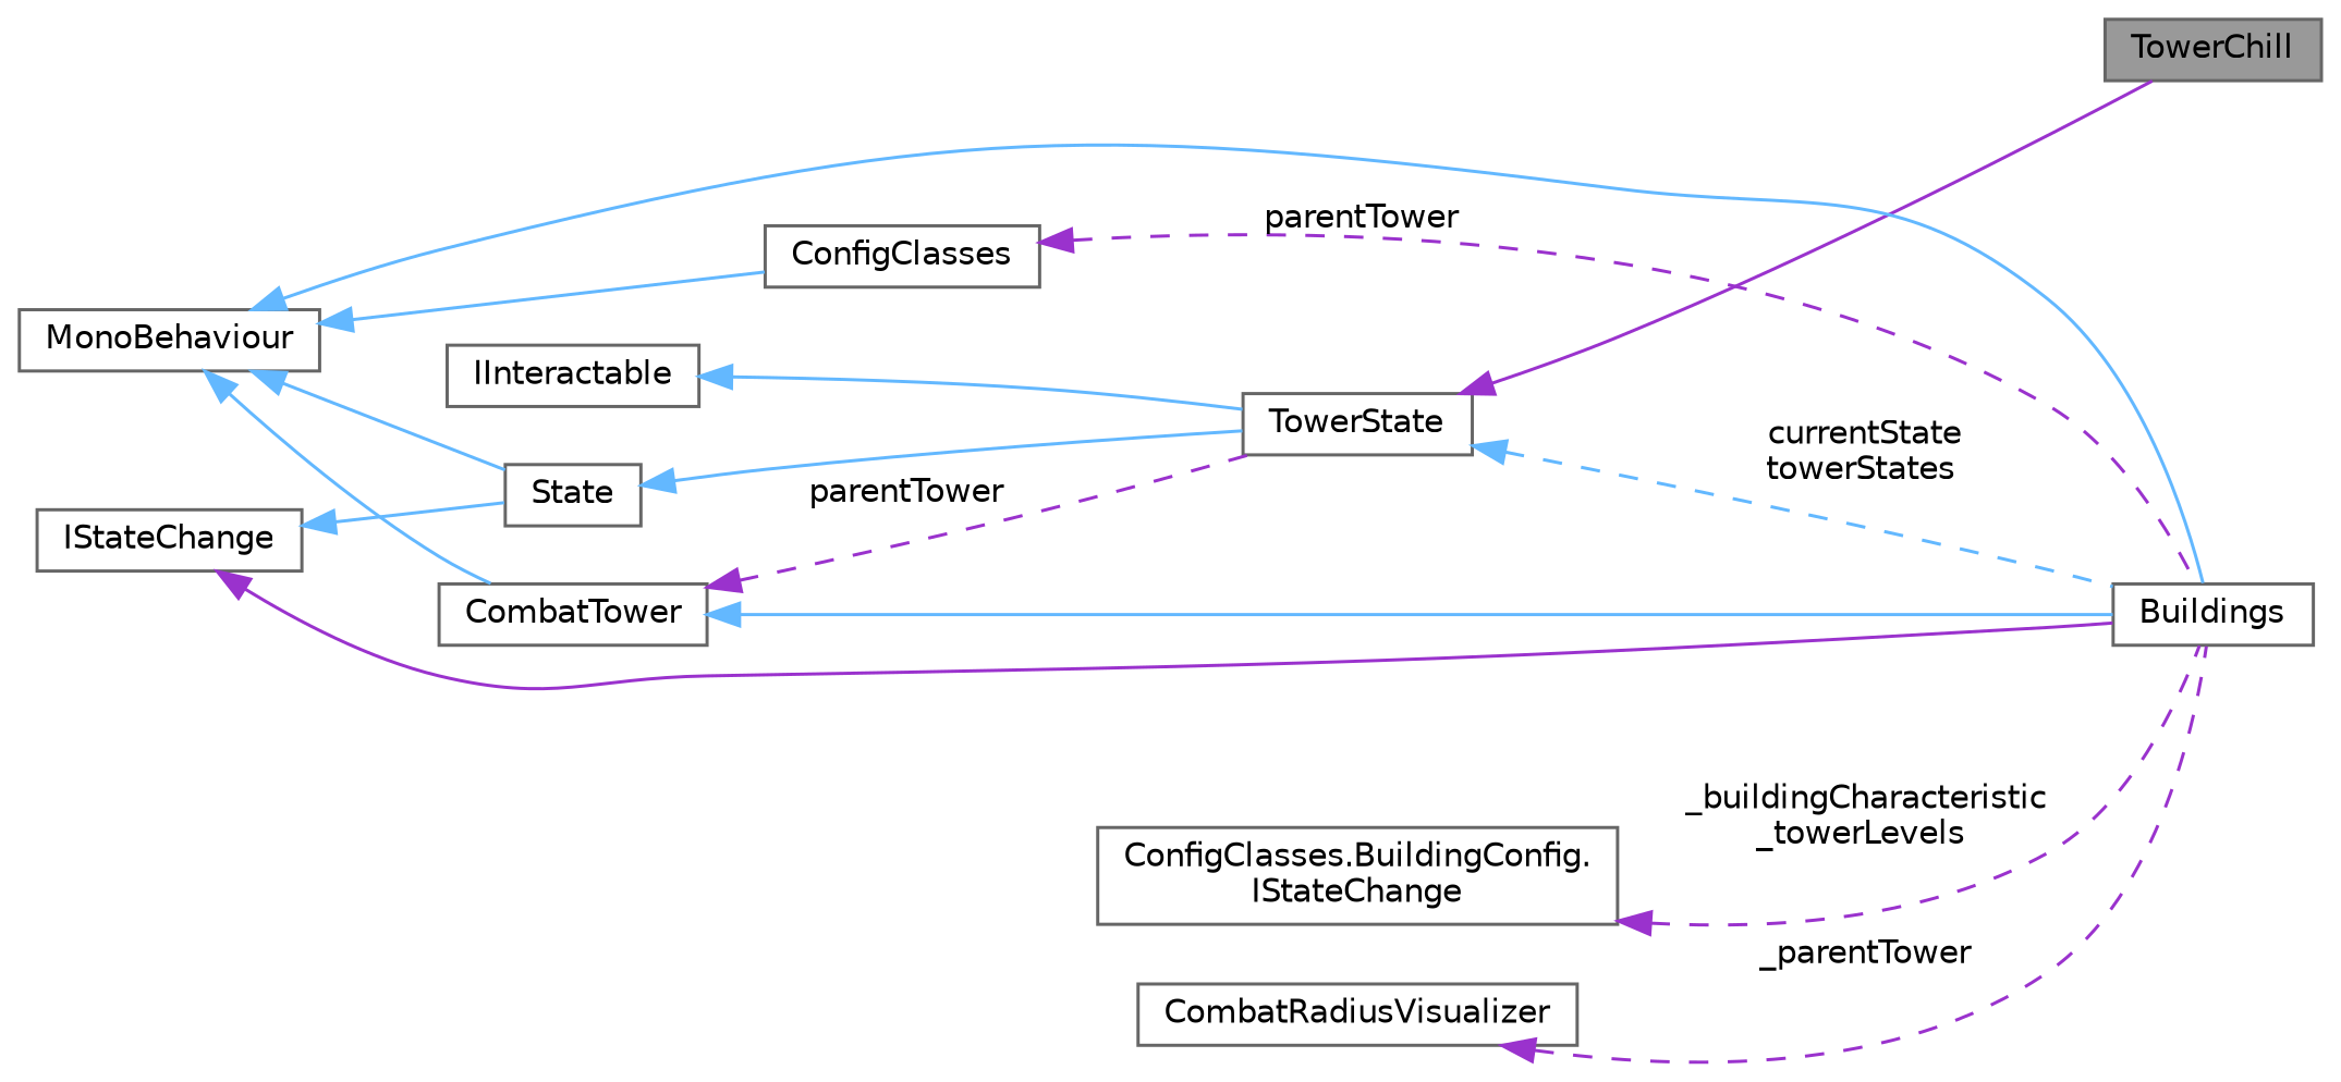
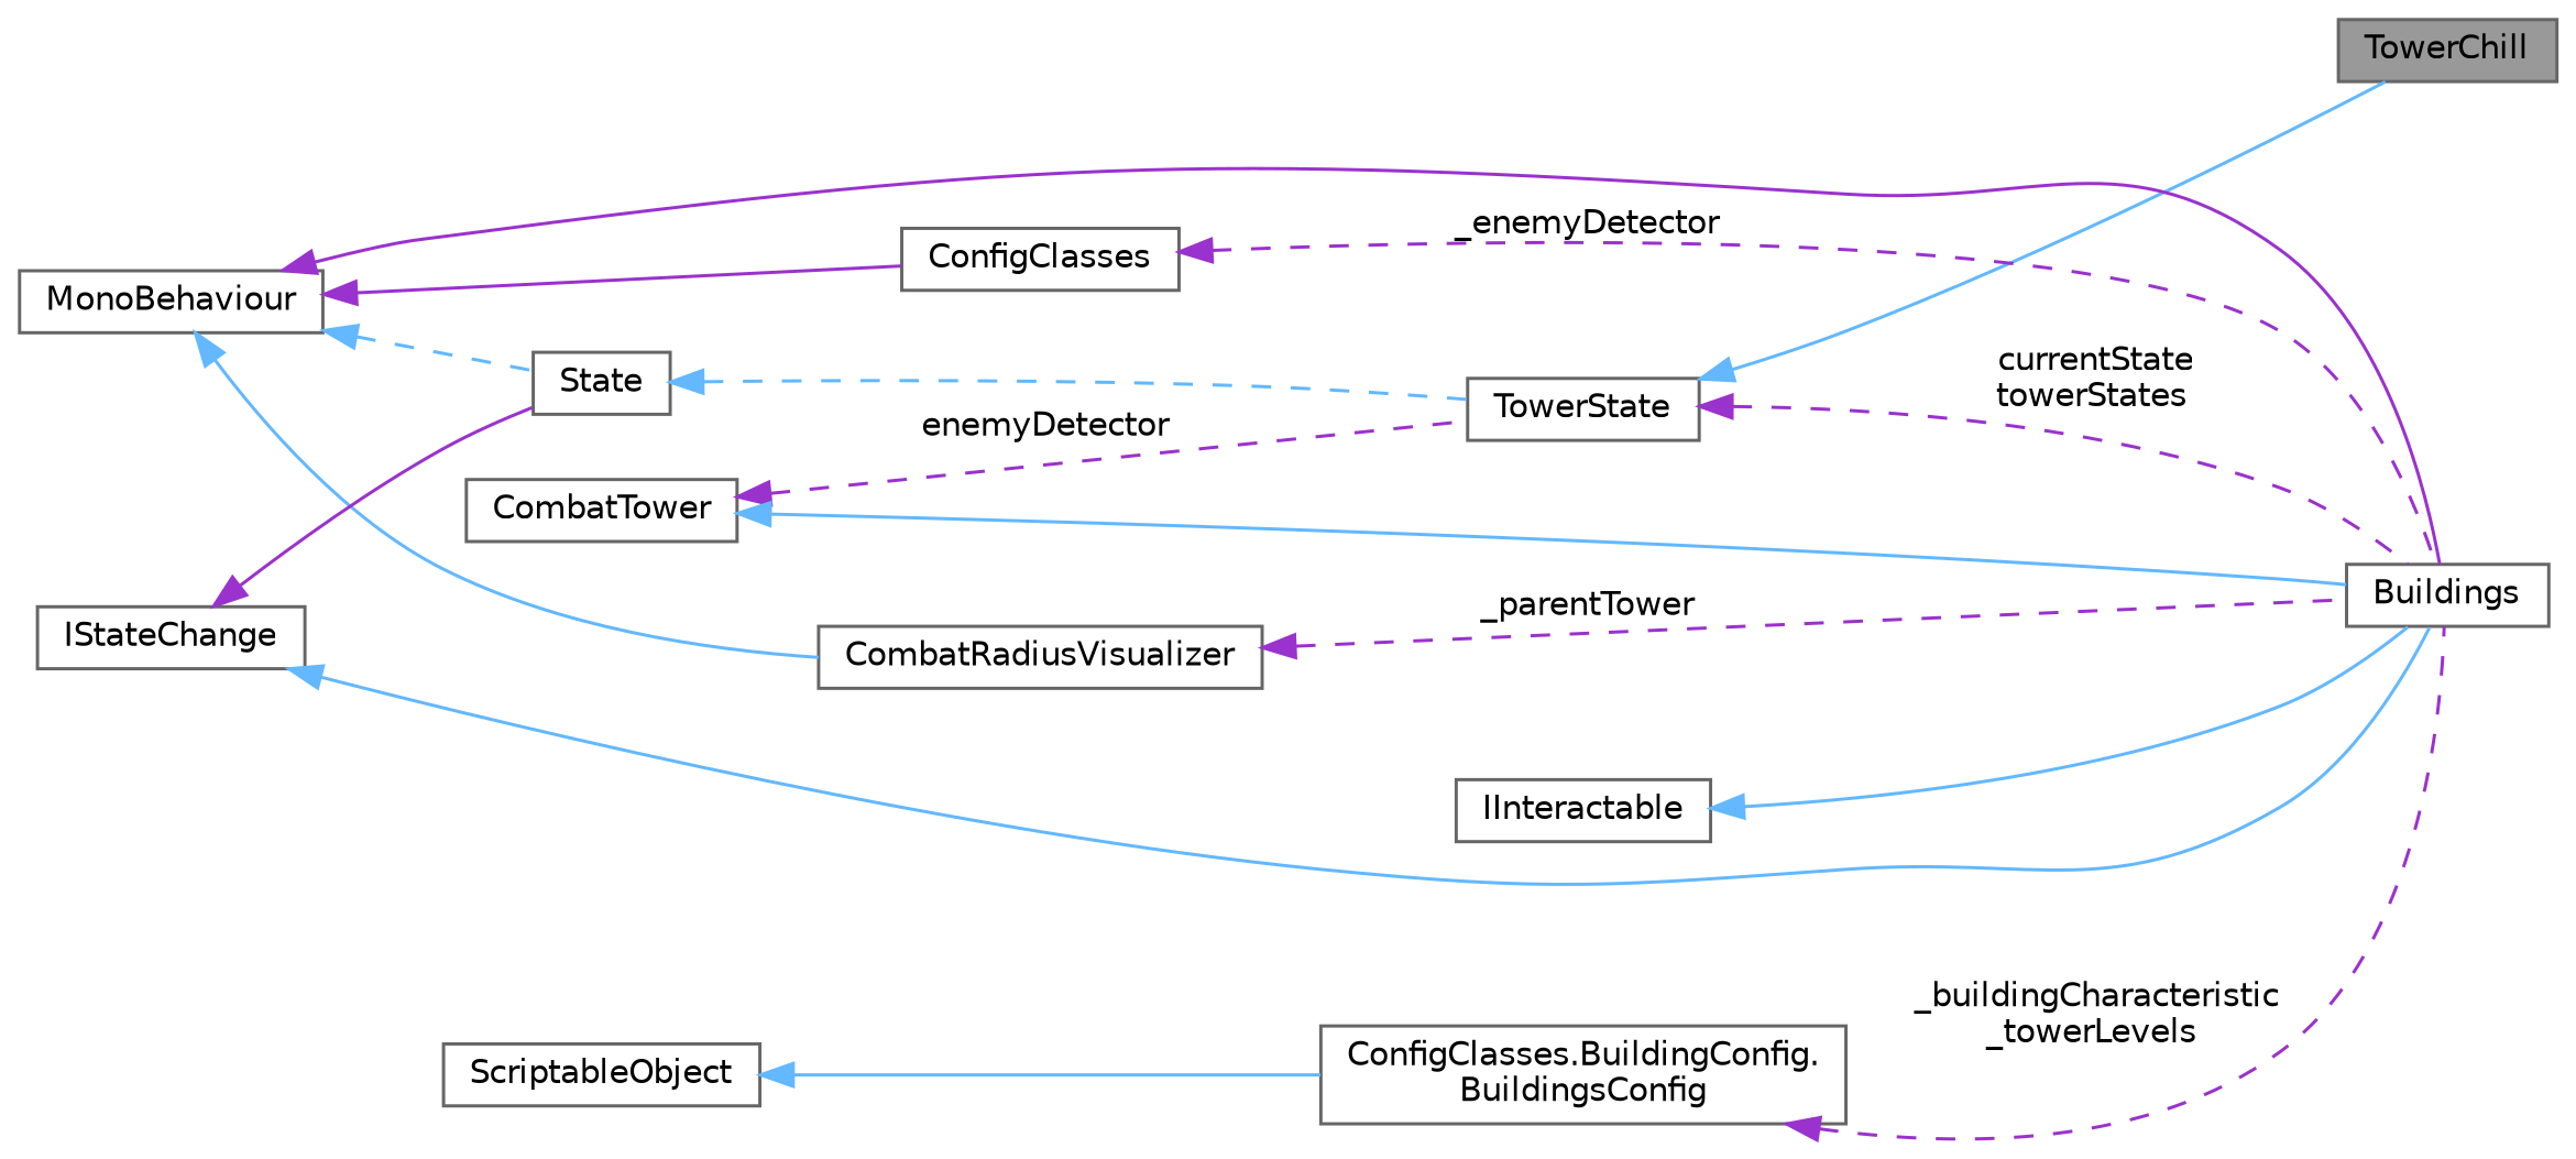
  digraph {
    rankdir=LR
    node [color=gray40 fillcolor=white fontname=Helvetica fontsize=10 shape=box style=filled]
    edge [color=steelblue1 dir=back fontname=Helvetica fontsize=10 labelfontname=Helvetica labelfontsize=10 style=solid]
    n1 [fillcolor=grey60 fontcolor=black height=0.2 label=TowerChill width=0.4]
    n2 [height=0.2 label=TowerState width=0.4]
    n3 [height=0.2 label=Buildings width=0.4]
    n4 [height=0.2 label=State width=0.4]
    n5 [height=0.2 label=MonoBehaviour width=0.4]
    n6 [height=0.2 label=ConfigClasses width=0.4]
    n7 [height=0.2 label=CombatRadiusVisualizer width=0.4]
    n8 [height=0.2 label=IStateChange width=0.4]
    n9 [height=0.2 label=CombatTower width=0.4]
    n10 [height=0.2 label=IInteractable width=0.4]
-   n11 [height=0.2 label="ConfigClasses.BuildingConfig.\lIStateChange" width=0.4]
-   n2 -> n1 [color=darkorchid3]
-   n2 -> n3 [label=" currentState\ntowerStates" style=dashed]
-   n4 -> n2
-   n5 -> n3
-   n5 -> n4
-   n5 -> n6
-   n5 -> n9
-   n6 -> n3 [color=darkorchid3 label=" parentTower" style=dashed]
+   n11 [height=0.2 label="ConfigClasses.BuildingConfig.\lBuildingsConfig" width=0.4]
+   n12 [height=0.2 label=ScriptableObject width=0.4]
+   n2 -> n1
+   n2 -> n3 [color=darkorchid3 label=" currentState\ntowerStates" style=dashed]
+   n4 -> n2 [style=dashed]
+   n5 -> n3 [color=darkorchid3]
+   n5 -> n4 [style=dashed]
+   n5 -> n6 [color=darkorchid3]
+   n5 -> n7
+   n6 -> n3 [color=darkorchid3 label=" _enemyDetector" style=dashed]
    n7 -> n3 [color=darkorchid3 label=" _parentTower" style=dashed]
-   n8 -> n3 [color=darkorchid3]
-   n8 -> n4
-   n9 -> n2 [color=darkorchid3 label=" parentTower" style=dashed]
+   n8 -> n3
+   n8 -> n4 [color=darkorchid3]
+   n9 -> n2 [color=darkorchid3 label=" enemyDetector" style=dashed]
    n9 -> n3
-   n10 -> n2
+   n10 -> n3
    n11 -> n3 [color=darkorchid3 label=" _buildingCharacteristic\n_towerLevels" style=dashed]
+   n12 -> n11
  }
